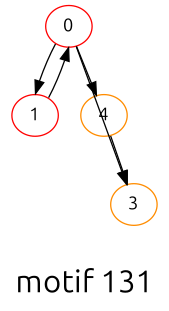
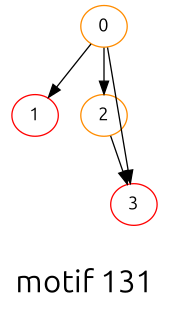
  digraph {
    fontname=Ubuntu
    fontsize=24
    label="\nmotif 131\n"
    splines=false
    node [color=darkorange fontname=Ubuntu shape=ellipse]
    edge [fontname=Ubuntu]
-   0 [color=red height=0.3 width=0.3]
+   0 [height=0.3 width=0.3]
    1 [color=red height=0.3 width=0.3]
-   2 [height=0.3 width=0.3 label=4]
-   3 [height=0.3 width=0.3]
+   2 [height=0.3 width=0.3]
+   3 [color=red height=0.3 width=0.3]
    0 -> 1
    0 -> 2
    0 -> 3
-   1 -> 0
    2 -> 3
  }
